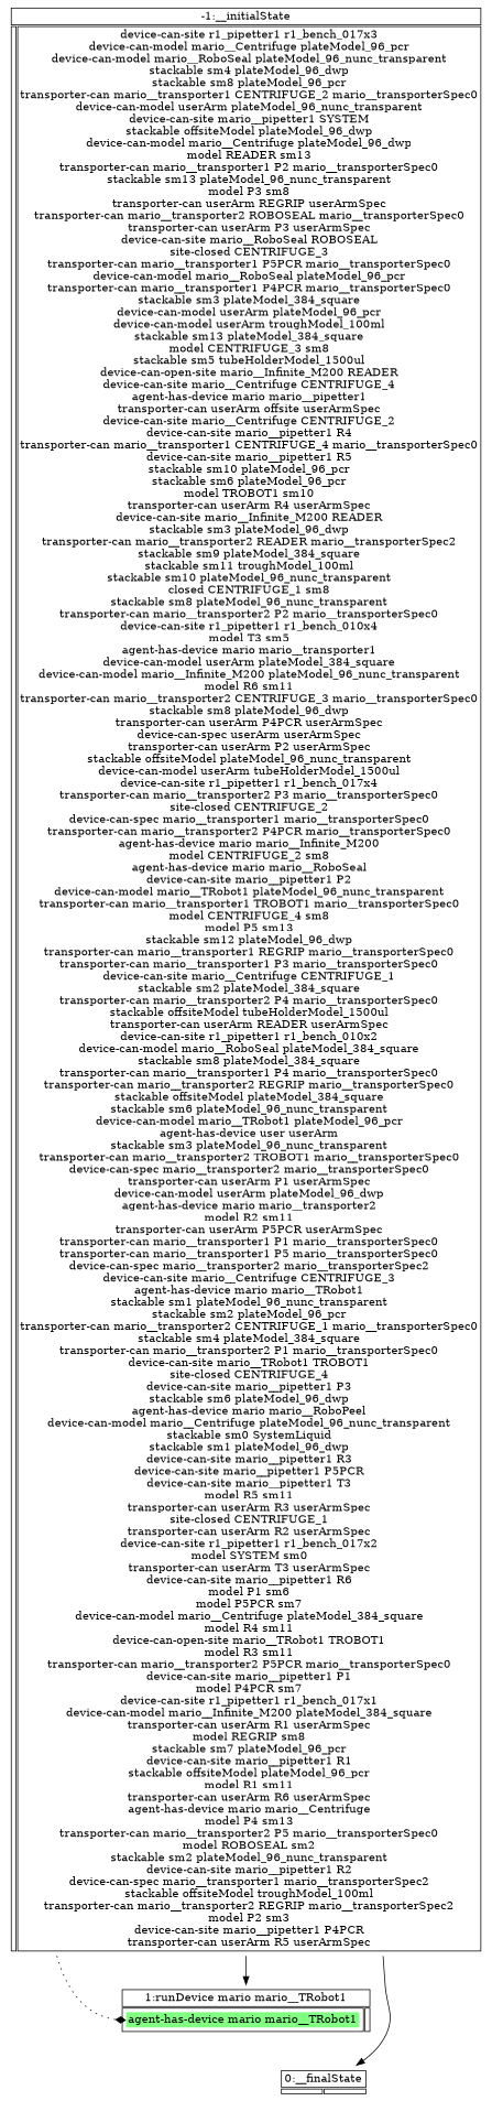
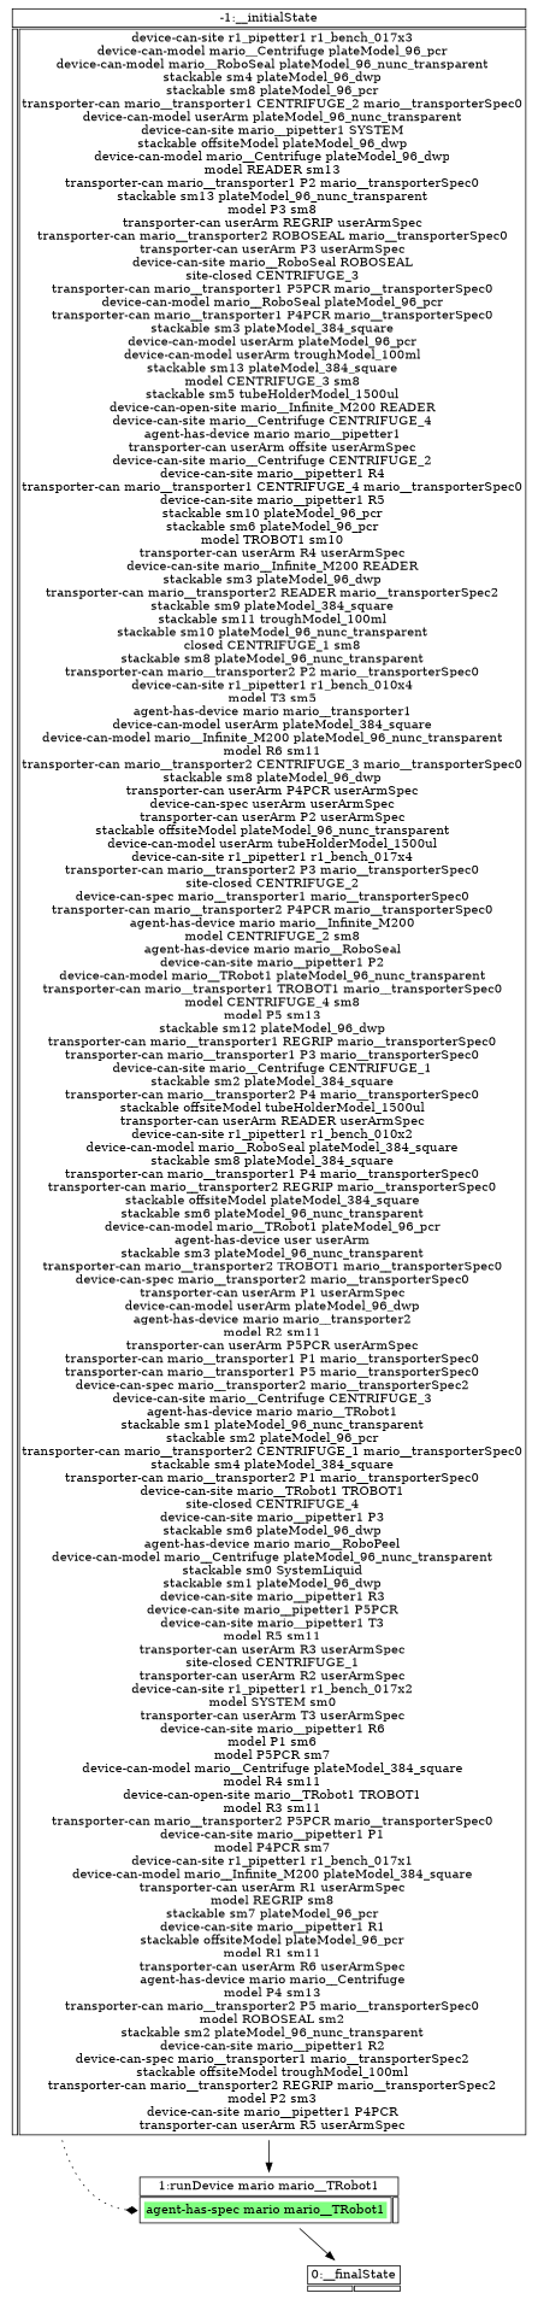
  digraph {
    rankdir=TB
    node [shape=plaintext]
    n1 [label=<<table border="0" cellborder="1"><tr><td colspan="2">-1:__initialState</td></tr><tr><td></td><td>device-can-site r1_pipetter1 r1_bench_017x3<br/>device-can-model mario__Centrifuge plateModel_96_pcr<br/>device-can-model mario__RoboSeal plateModel_96_nunc_transparent<br/>stackable sm4 plateModel_96_dwp<br/>stackable sm8 plateModel_96_pcr<br/>transporter-can mario__transporter1 CENTRIFUGE_2 mario__transporterSpec0<br/>device-can-model userArm plateModel_96_nunc_transparent<br/>device-can-site mario__pipetter1 SYSTEM<br/>stackable offsiteModel plateModel_96_dwp<br/>device-can-model mario__Centrifuge plateModel_96_dwp<br/>model READER sm13<br/>transporter-can mario__transporter1 P2 mario__transporterSpec0<br/>stackable sm13 plateModel_96_nunc_transparent<br/>model P3 sm8<br/>transporter-can userArm REGRIP userArmSpec<br/>transporter-can mario__transporter2 ROBOSEAL mario__transporterSpec0<br/>transporter-can userArm P3 userArmSpec<br/>device-can-site mario__RoboSeal ROBOSEAL<br/>site-closed CENTRIFUGE_3<br/>transporter-can mario__transporter1 P5PCR mario__transporterSpec0<br/>device-can-model mario__RoboSeal plateModel_96_pcr<br/>transporter-can mario__transporter1 P4PCR mario__transporterSpec0<br/>stackable sm3 plateModel_384_square<br/>device-can-model userArm plateModel_96_pcr<br/>device-can-model userArm troughModel_100ml<br/>stackable sm13 plateModel_384_square<br/>model CENTRIFUGE_3 sm8<br/>stackable sm5 tubeHolderModel_1500ul<br/>device-can-open-site mario__Infinite_M200 READER<br/>device-can-site mario__Centrifuge CENTRIFUGE_4<br/>agent-has-device mario mario__pipetter1<br/>transporter-can userArm offsite userArmSpec<br/>device-can-site mario__Centrifuge CENTRIFUGE_2<br/>device-can-site mario__pipetter1 R4<br/>transporter-can mario__transporter1 CENTRIFUGE_4 mario__transporterSpec0<br/>device-can-site mario__pipetter1 R5<br/>stackable sm10 plateModel_96_pcr<br/>stackable sm6 plateModel_96_pcr<br/>model TROBOT1 sm10<br/>transporter-can userArm R4 userArmSpec<br/>device-can-site mario__Infinite_M200 READER<br/>stackable sm3 plateModel_96_dwp<br/>transporter-can mario__transporter2 READER mario__transporterSpec2<br/>stackable sm9 plateModel_384_square<br/>stackable sm11 troughModel_100ml<br/>stackable sm10 plateModel_96_nunc_transparent<br/>closed CENTRIFUGE_1 sm8<br/>stackable sm8 plateModel_96_nunc_transparent<br/>transporter-can mario__transporter2 P2 mario__transporterSpec0<br/>device-can-site r1_pipetter1 r1_bench_010x4<br/>model T3 sm5<br/>agent-has-device mario mario__transporter1<br/>device-can-model userArm plateModel_384_square<br/>device-can-model mario__Infinite_M200 plateModel_96_nunc_transparent<br/>model R6 sm11<br/>transporter-can mario__transporter2 CENTRIFUGE_3 mario__transporterSpec0<br/>stackable sm8 plateModel_96_dwp<br/>transporter-can userArm P4PCR userArmSpec<br/>device-can-spec userArm userArmSpec<br/>transporter-can userArm P2 userArmSpec<br/>stackable offsiteModel plateModel_96_nunc_transparent<br/>device-can-model userArm tubeHolderModel_1500ul<br/>device-can-site r1_pipetter1 r1_bench_017x4<br/>transporter-can mario__transporter2 P3 mario__transporterSpec0<br/>site-closed CENTRIFUGE_2<br/>device-can-spec mario__transporter1 mario__transporterSpec0<br/>transporter-can mario__transporter2 P4PCR mario__transporterSpec0<br/>agent-has-device mario mario__Infinite_M200<br/>model CENTRIFUGE_2 sm8<br/>agent-has-device mario mario__RoboSeal<br/>device-can-site mario__pipetter1 P2<br/>device-can-model mario__TRobot1 plateModel_96_nunc_transparent<br/>transporter-can mario__transporter1 TROBOT1 mario__transporterSpec0<br/>model CENTRIFUGE_4 sm8<br/>model P5 sm13<br/>stackable sm12 plateModel_96_dwp<br/>transporter-can mario__transporter1 REGRIP mario__transporterSpec0<br/>transporter-can mario__transporter1 P3 mario__transporterSpec0<br/>device-can-site mario__Centrifuge CENTRIFUGE_1<br/>stackable sm2 plateModel_384_square<br/>transporter-can mario__transporter2 P4 mario__transporterSpec0<br/>stackable offsiteModel tubeHolderModel_1500ul<br/>transporter-can userArm READER userArmSpec<br/>device-can-site r1_pipetter1 r1_bench_010x2<br/>device-can-model mario__RoboSeal plateModel_384_square<br/>stackable sm8 plateModel_384_square<br/>transporter-can mario__transporter1 P4 mario__transporterSpec0<br/>transporter-can mario__transporter2 REGRIP mario__transporterSpec0<br/>stackable offsiteModel plateModel_384_square<br/>stackable sm6 plateModel_96_nunc_transparent<br/>device-can-model mario__TRobot1 plateModel_96_pcr<br/>agent-has-device user userArm<br/>stackable sm3 plateModel_96_nunc_transparent<br/>transporter-can mario__transporter2 TROBOT1 mario__transporterSpec0<br/>device-can-spec mario__transporter2 mario__transporterSpec0<br/>transporter-can userArm P1 userArmSpec<br/>device-can-model userArm plateModel_96_dwp<br/>agent-has-device mario mario__transporter2<br/>model R2 sm11<br/>transporter-can userArm P5PCR userArmSpec<br/>transporter-can mario__transporter1 P1 mario__transporterSpec0<br/>transporter-can mario__transporter1 P5 mario__transporterSpec0<br/>device-can-spec mario__transporter2 mario__transporterSpec2<br/>device-can-site mario__Centrifuge CENTRIFUGE_3<br/>agent-has-device mario mario__TRobot1<br/>stackable sm1 plateModel_96_nunc_transparent<br/>stackable sm2 plateModel_96_pcr<br/>transporter-can mario__transporter2 CENTRIFUGE_1 mario__transporterSpec0<br/>stackable sm4 plateModel_384_square<br/>transporter-can mario__transporter2 P1 mario__transporterSpec0<br/>device-can-site mario__TRobot1 TROBOT1<br/>site-closed CENTRIFUGE_4<br/>device-can-site mario__pipetter1 P3<br/>stackable sm6 plateModel_96_dwp<br/>agent-has-device mario mario__RoboPeel<br/>device-can-model mario__Centrifuge plateModel_96_nunc_transparent<br/>stackable sm0 SystemLiquid<br/>stackable sm1 plateModel_96_dwp<br/>device-can-site mario__pipetter1 R3<br/>device-can-site mario__pipetter1 P5PCR<br/>device-can-site mario__pipetter1 T3<br/>model R5 sm11<br/>transporter-can userArm R3 userArmSpec<br/>site-closed CENTRIFUGE_1<br/>transporter-can userArm R2 userArmSpec<br/>device-can-site r1_pipetter1 r1_bench_017x2<br/>model SYSTEM sm0<br/>transporter-can userArm T3 userArmSpec<br/>device-can-site mario__pipetter1 R6<br/>model P1 sm6<br/>model P5PCR sm7<br/>device-can-model mario__Centrifuge plateModel_384_square<br/>model R4 sm11<br/>device-can-open-site mario__TRobot1 TROBOT1<br/>model R3 sm11<br/>transporter-can mario__transporter2 P5PCR mario__transporterSpec0<br/>device-can-site mario__pipetter1 P1<br/>model P4PCR sm7<br/>device-can-site r1_pipetter1 r1_bench_017x1<br/>device-can-model mario__Infinite_M200 plateModel_384_square<br/>transporter-can userArm R1 userArmSpec<br/>model REGRIP sm8<br/>stackable sm7 plateModel_96_pcr<br/>device-can-site mario__pipetter1 R1<br/>stackable offsiteModel plateModel_96_pcr<br/>model R1 sm11<br/>transporter-can userArm R6 userArmSpec<br/>agent-has-device mario mario__Centrifuge<br/>model P4 sm13<br/>transporter-can mario__transporter2 P5 mario__transporterSpec0<br/>model ROBOSEAL sm2<br/>stackable sm2 plateModel_96_nunc_transparent<br/>device-can-site mario__pipetter1 R2<br/>device-can-spec mario__transporter1 mario__transporterSpec2<br/>stackable offsiteModel troughModel_100ml<br/>transporter-can mario__transporter2 REGRIP mario__transporterSpec2<br/>model P2 sm3<br/>device-can-site mario__pipetter1 P4PCR<br/>transporter-can userArm R5 userArmSpec</td></tr></table>>]
-   n2 [label=<<table border="0" cellborder="1"><tr><td colspan="2">1:runDevice mario mario__TRobot1</td></tr><tr><td><table border="0"><tr><td port="0" bgcolor="#80ff80">agent-has-device mario mario__TRobot1</td></tr></table></td><td></td></tr></table>>]
+   n2 [label=<<table border="0" cellborder="1"><tr><td colspan="2">1:runDevice mario mario__TRobot1</td></tr><tr><td><table border="0"><tr><td port="0" bgcolor="#80ff80">agent-has-spec mario mario__TRobot1</td></tr></table></td><td></td></tr></table>>]
    n3 [label=<<table border="0" cellborder="1"><tr><td colspan="2">0:__finalState</td></tr><tr><td></td><td></td></tr></table>>]
    n1 -> n2
    n1 -> n2 [arrowhead=diamond headport=0 style=dotted]
-   n1 -> n3
+   n2 -> n3
  }
